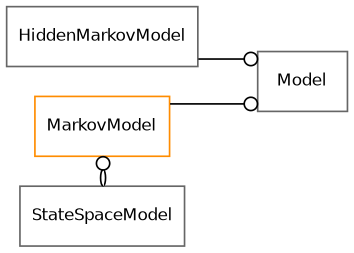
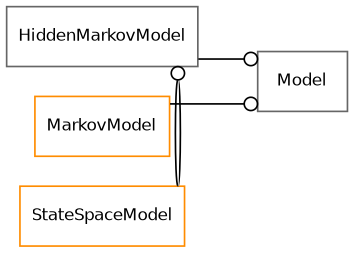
  digraph {
    concentrate=true
    rankdir=LR
    splines=ortho
    node [color=gray40 fontname=Helvetica fontsize=10 margin="0.1,0.01" shape=box]
    edge [arrowhead=odot]
    HiddenMarkovModel
-   StateSpaceModel
+   StateSpaceModel [color=darkorange]
    Model
    MarkovModel [color=darkorange]
    subgraph sub_1 {
      rank=same
      HiddenMarkovModel
      StateSpaceModel
    }
    HiddenMarkovModel -> Model
-   StateSpaceModel -> MarkovModel [color="black:white:black" constraint=false]
+   StateSpaceModel -> HiddenMarkovModel [color="black:white:black" constraint=false]
    MarkovModel -> Model
  }
